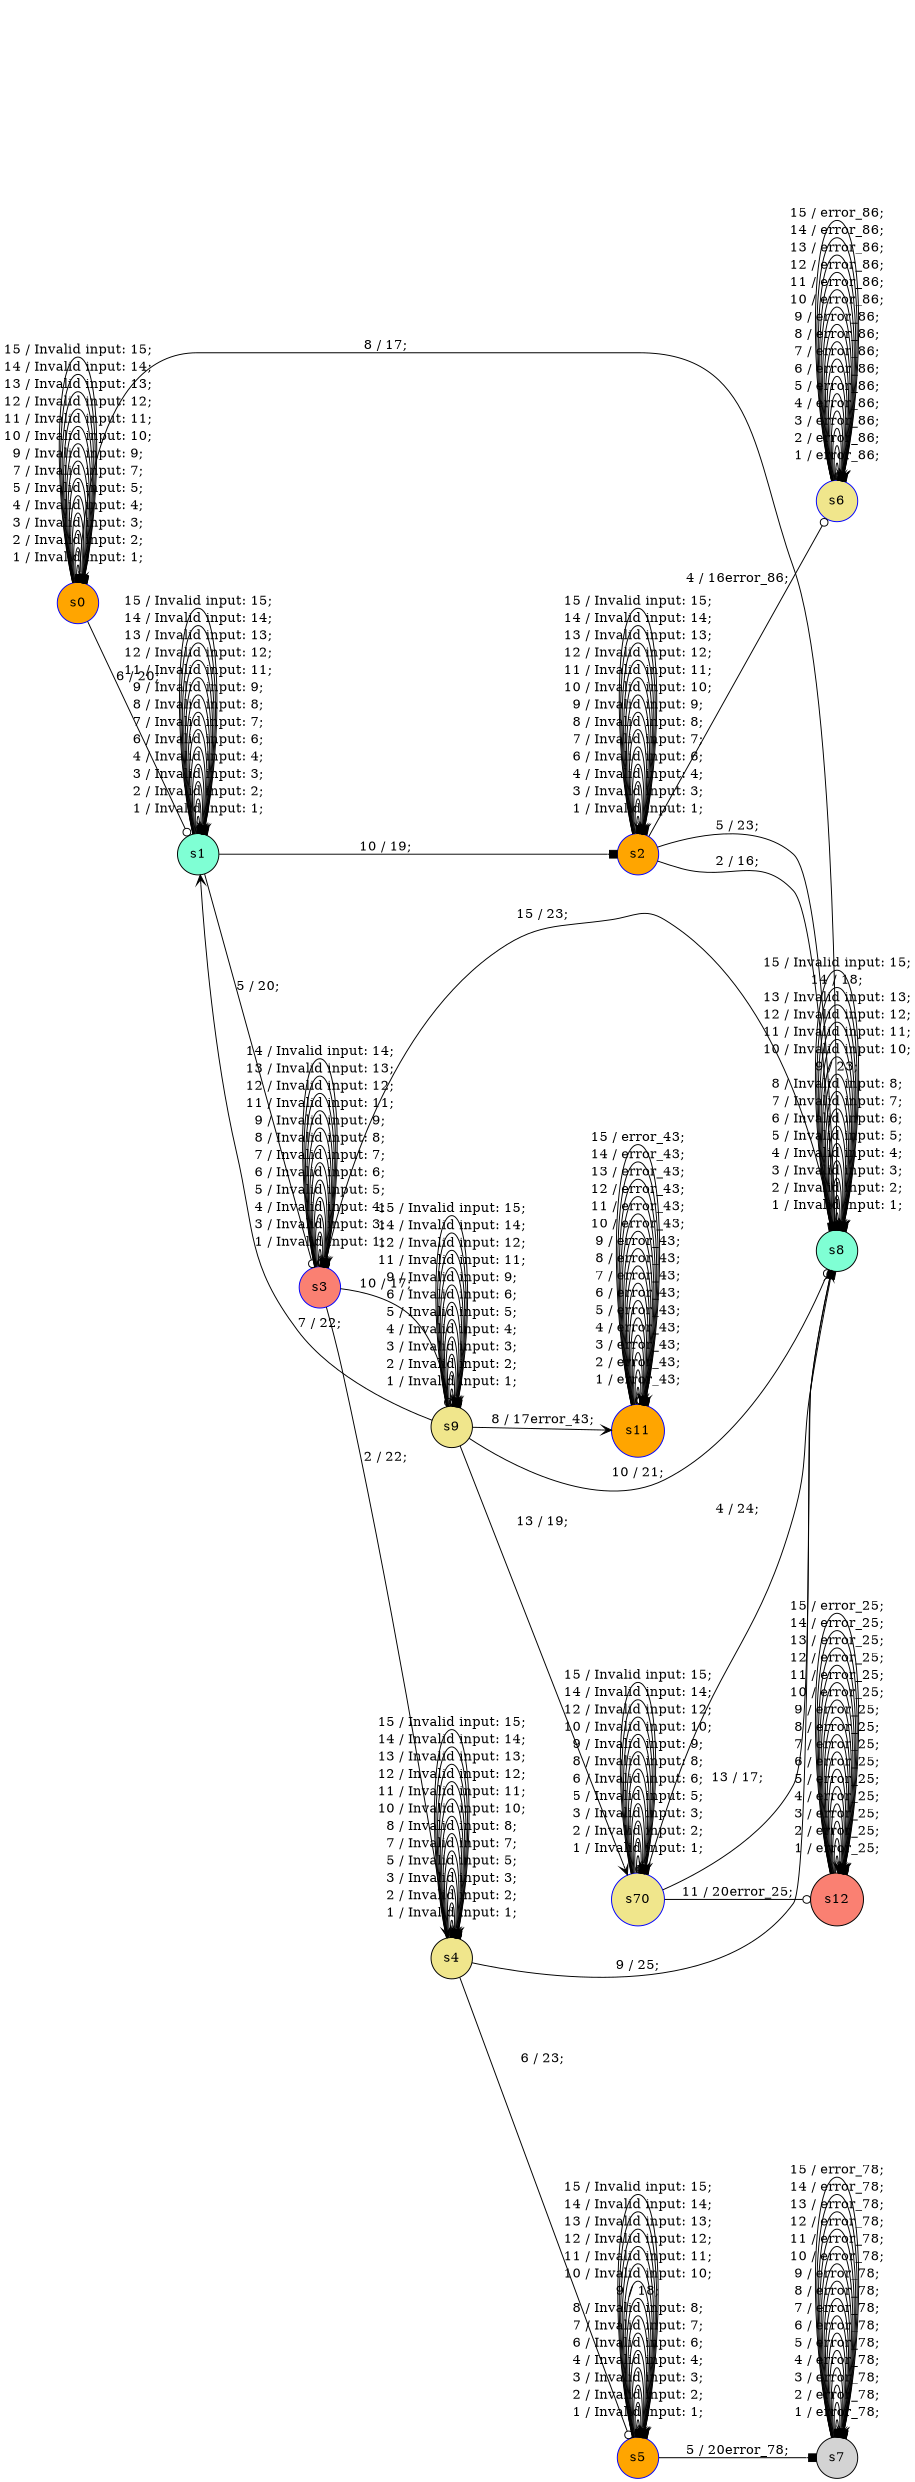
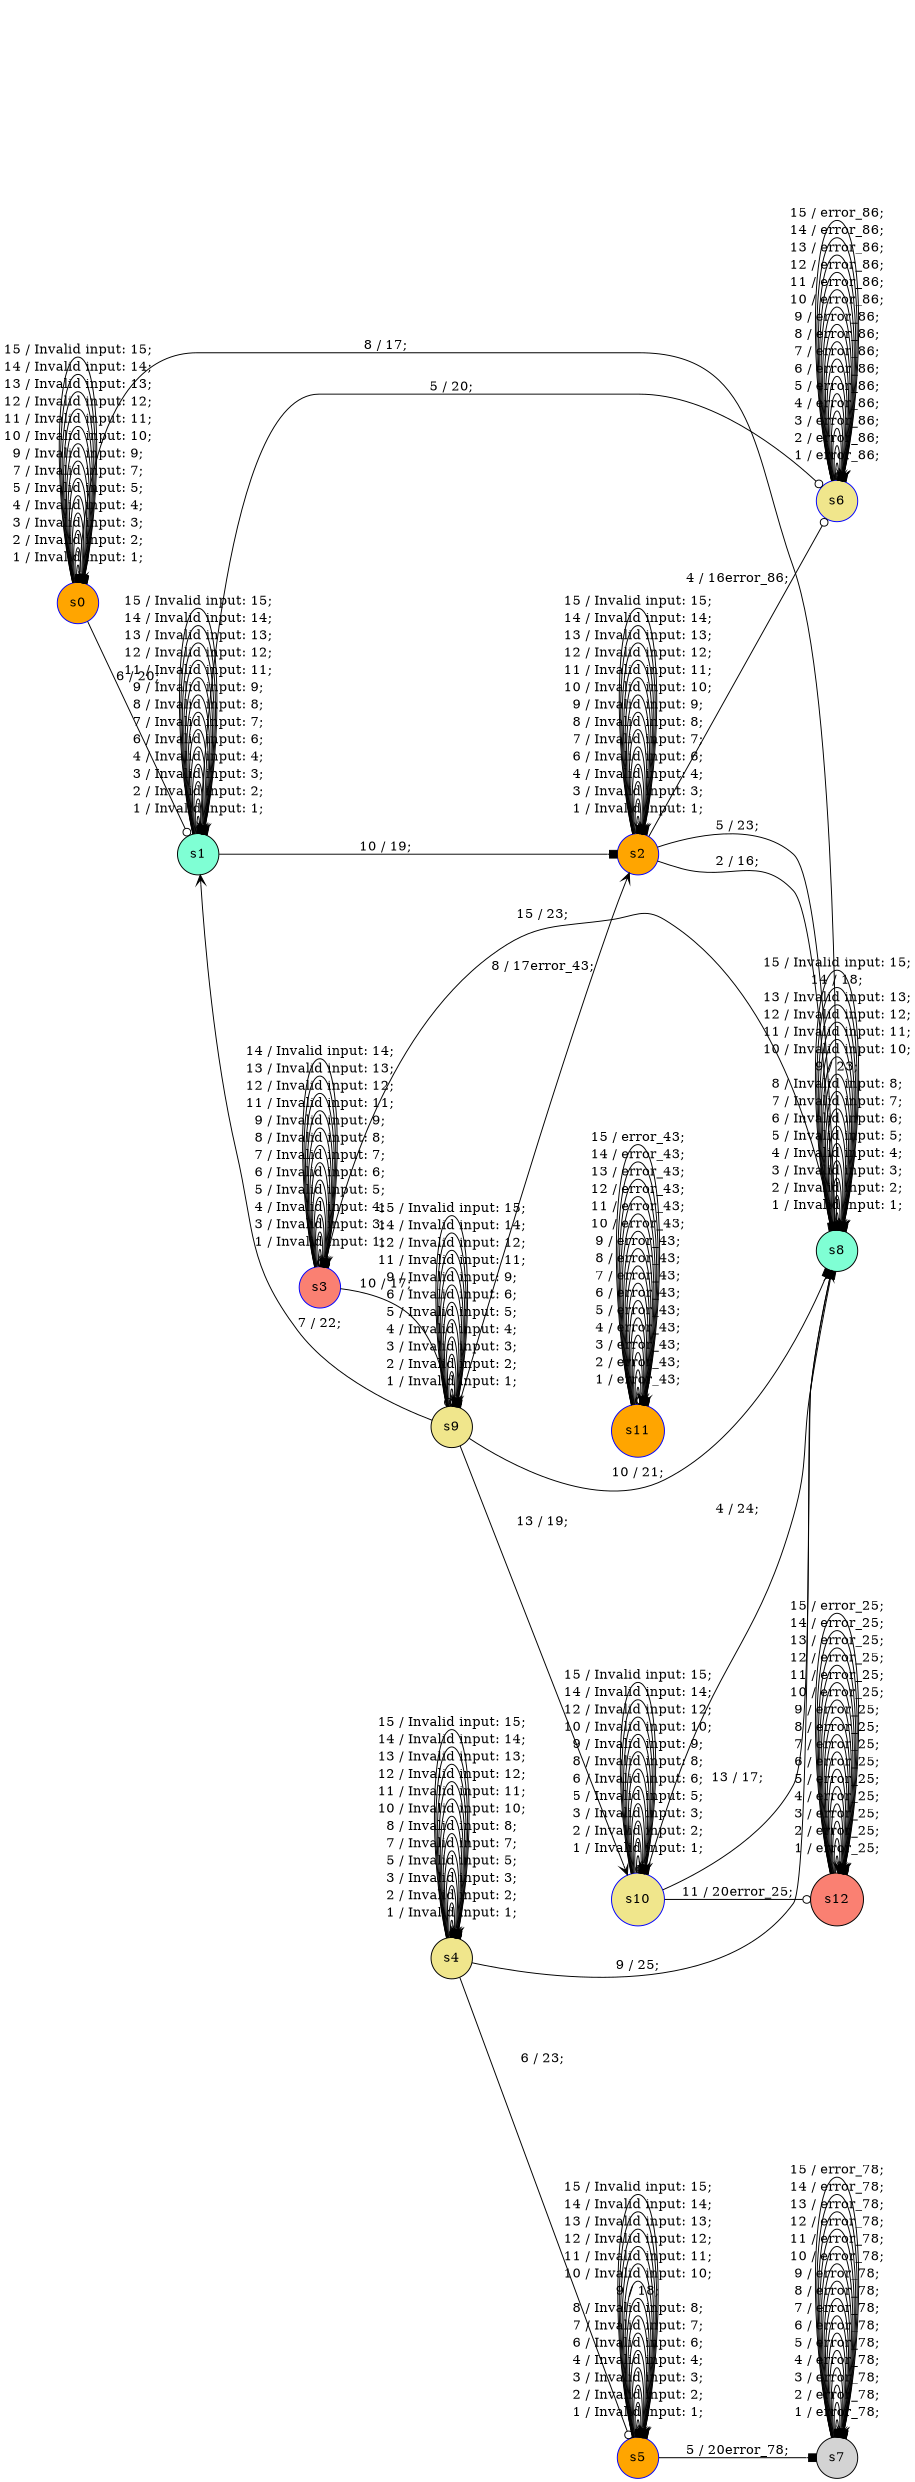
  digraph {
    rankdir=LR
    node [color=blue fillcolor=orange shape=circle style=filled]
    edge [arrowhead=vee]
    n1 [label=s0]
    n2 [color=black fillcolor=aquamarine label=s1]
    n3 [color=black fillcolor=aquamarine label=s8]
    n4 [label=s2]
    n5 [fillcolor=salmon label=s3]
    n6 [fillcolor=khaki label=s6]
    n7 [color=black fillcolor=khaki label=s4]
    n8 [color=black fillcolor=khaki label=s9]
    n9 [label=s5]
-   n10 [fillcolor=khaki label=s70]
+   n10 [fillcolor=khaki label=s10]
    n11 [label=s11]
    n12 [color=black fillcolor=lightgrey label=s7]
    n13 [color=black fillcolor=salmon label=s12]
    n1 -> n1 [arrowhead=box label="1 / Invalid input: 1;"]
    n1 -> n1 [arrowhead=box label="2 / Invalid input: 2;"]
    n1 -> n1 [arrowhead=box label="3 / Invalid input: 3;"]
    n1 -> n1 [arrowhead=box label="4 / Invalid input: 4;"]
    n1 -> n1 [label="5 / Invalid input: 5;"]
    n1 -> n1 [arrowhead=box label="7 / Invalid input: 7;"]
    n1 -> n1 [arrowhead=odot label="9 / Invalid input: 9;"]
    n1 -> n1 [arrowhead=box label="10 / Invalid input: 10;"]
    n1 -> n1 [arrowhead=box label="11 / Invalid input: 11;"]
    n1 -> n1 [arrowhead=box label="12 / Invalid input: 12;"]
    n1 -> n1 [arrowhead=odot label="13 / Invalid input: 13;"]
    n1 -> n1 [arrowhead=odot label="14 / Invalid input: 14;"]
    n1 -> n1 [arrowhead=box label="15 / Invalid input: 15;"]
    n1 -> n2 [arrowhead=odot label="6 / 20;"]
    n1 -> n3 [arrowhead=box label="8 / 17;"]
    n2 -> n2 [arrowhead=odot label="1 / Invalid input: 1;"]
    n2 -> n2 [arrowhead=box label="2 / Invalid input: 2;"]
    n2 -> n2 [label="3 / Invalid input: 3;"]
    n2 -> n2 [label="4 / Invalid input: 4;"]
    n2 -> n2 [arrowhead=box label="6 / Invalid input: 6;"]
    n2 -> n2 [arrowhead=box label="7 / Invalid input: 7;"]
    n2 -> n2 [label="8 / Invalid input: 8;"]
    n2 -> n2 [arrowhead=odot label="9 / Invalid input: 9;"]
    n2 -> n2 [arrowhead=box label="11 / Invalid input: 11;"]
    n2 -> n2 [arrowhead=box label="12 / Invalid input: 12;"]
    n2 -> n2 [label="13 / Invalid input: 13;"]
    n2 -> n2 [label="14 / Invalid input: 14;"]
    n2 -> n2 [arrowhead=box label="15 / Invalid input: 15;"]
    n2 -> n4 [arrowhead=box label="10 / 19;"]
-   n2 -> n5 [arrowhead=odot label="5 / 20;"]
+   n2 -> n6 [arrowhead=odot label="5 / 20;"]
    n3 -> n3 [arrowhead=box label="1 / Invalid input: 1;"]
    n3 -> n3 [arrowhead=box label="2 / Invalid input: 2;"]
    n3 -> n3 [label="3 / Invalid input: 3;"]
    n3 -> n3 [label="4 / Invalid input: 4;"]
    n3 -> n3 [arrowhead=odot label="5 / Invalid input: 5;"]
    n3 -> n3 [arrowhead=box label="6 / Invalid input: 6;"]
    n3 -> n3 [label="7 / Invalid input: 7;"]
    n3 -> n3 [label="8 / Invalid input: 8;"]
    n3 -> n3 [arrowhead=box label="9 / 23;"]
    n3 -> n3 [arrowhead=box label="10 / Invalid input: 10;"]
    n3 -> n3 [label="11 / Invalid input: 11;"]
    n3 -> n3 [label="12 / Invalid input: 12;"]
    n3 -> n3 [label="13 / Invalid input: 13;"]
    n3 -> n3 [arrowhead=odot label="14 / 18;"]
    n3 -> n3 [arrowhead=box label="15 / Invalid input: 15;"]
    n4 -> n3 [arrowhead=odot label="2 / 16;"]
    n4 -> n3 [arrowhead=box label="5 / 23;"]
    n4 -> n4 [label="1 / Invalid input: 1;"]
    n4 -> n4 [arrowhead=box label="3 / Invalid input: 3;"]
    n4 -> n4 [arrowhead=box label="4 / Invalid input: 4;"]
    n4 -> n4 [label="6 / Invalid input: 6;"]
    n4 -> n4 [arrowhead=box label="7 / Invalid input: 7;"]
    n4 -> n4 [arrowhead=odot label="8 / Invalid input: 8;"]
    n4 -> n4 [label="9 / Invalid input: 9;"]
    n4 -> n4 [arrowhead=odot label="10 / Invalid input: 10;"]
    n4 -> n4 [arrowhead=odot label="11 / Invalid input: 11;"]
    n4 -> n4 [arrowhead=odot label="12 / Invalid input: 12;"]
    n4 -> n4 [label="13 / Invalid input: 13;"]
    n4 -> n4 [label="14 / Invalid input: 14;"]
    n4 -> n4 [arrowhead=box label="15 / Invalid input: 15;"]
    n4 -> n6 [arrowhead=odot label="4 / 16error_86;"]
    n5 -> n3 [arrowhead=box label="15 / 23;"]
    n5 -> n5 [arrowhead=odot label="1 / Invalid input: 1;"]
    n5 -> n5 [arrowhead=odot label="3 / Invalid input: 3;"]
    n5 -> n5 [label="4 / Invalid input: 4;"]
    n5 -> n5 [arrowhead=box label="5 / Invalid input: 5;"]
    n5 -> n5 [label="6 / Invalid input: 6;"]
    n5 -> n5 [arrowhead=box label="7 / Invalid input: 7;"]
    n5 -> n5 [arrowhead=odot label="8 / Invalid input: 8;"]
    n5 -> n5 [label="9 / Invalid input: 9;"]
    n5 -> n5 [arrowhead=box label="11 / Invalid input: 11;"]
    n5 -> n5 [arrowhead=odot label="12 / Invalid input: 12;"]
    n5 -> n5 [arrowhead=odot label="13 / Invalid input: 13;"]
    n5 -> n5 [label="14 / Invalid input: 14;"]
-   n5 -> n7 [label="2 / 22;"]
    n5 -> n8 [arrowhead=odot label="10 / 17;"]
    n6 -> n6 [arrowhead=odot label="1 / error_86;"]
    n6 -> n6 [arrowhead=odot label="2 / error_86;"]
    n6 -> n6 [arrowhead=odot label="3 / error_86;"]
    n6 -> n6 [label="4 / error_86;"]
    n6 -> n6 [arrowhead=box label="5 / error_86;"]
    n6 -> n6 [arrowhead=odot label="6 / error_86;"]
    n6 -> n6 [arrowhead=odot label="7 / error_86;"]
    n6 -> n6 [arrowhead=odot label="8 / error_86;"]
    n6 -> n6 [arrowhead=box label="9 / error_86;"]
    n6 -> n6 [label="10 / error_86;"]
    n6 -> n6 [arrowhead=odot label="11 / error_86;"]
    n6 -> n6 [label="12 / error_86;"]
    n6 -> n6 [arrowhead=box label="13 / error_86;"]
    n6 -> n6 [label="14 / error_86;"]
    n6 -> n6 [label="15 / error_86;"]
    n7 -> n3 [label="9 / 25;"]
    n7 -> n7 [arrowhead=odot label="1 / Invalid input: 1;"]
    n7 -> n7 [arrowhead=box label="2 / Invalid input: 2;"]
    n7 -> n7 [label="3 / Invalid input: 3;"]
    n7 -> n7 [label="5 / Invalid input: 5;"]
    n7 -> n7 [arrowhead=box label="7 / Invalid input: 7;"]
    n7 -> n7 [arrowhead=odot label="8 / Invalid input: 8;"]
    n7 -> n7 [label="10 / Invalid input: 10;"]
    n7 -> n7 [arrowhead=box label="11 / Invalid input: 11;"]
    n7 -> n7 [label="12 / Invalid input: 12;"]
    n7 -> n7 [arrowhead=box label="13 / Invalid input: 13;"]
    n7 -> n7 [arrowhead=odot label="14 / Invalid input: 14;"]
    n7 -> n7 [arrowhead=odot label="15 / Invalid input: 15;"]
    n7 -> n9 [arrowhead=odot label="6 / 23;"]
    n8 -> n2 [label="7 / 22;"]
-   n8 -> n3 [arrowhead=odot label="10 / 21;"]
+   n8 -> n3 [arrowhead=box label="10 / 21;"]
    n8 -> n8 [arrowhead=odot label="1 / Invalid input: 1;"]
    n8 -> n8 [arrowhead=odot label="2 / Invalid input: 2;"]
    n8 -> n8 [label="3 / Invalid input: 3;"]
    n8 -> n8 [label="4 / Invalid input: 4;"]
    n8 -> n8 [arrowhead=box label="5 / Invalid input: 5;"]
    n8 -> n8 [label="6 / Invalid input: 6;"]
    n8 -> n8 [arrowhead=box label="9 / Invalid input: 9;"]
    n8 -> n8 [label="11 / Invalid input: 11;"]
    n8 -> n8 [arrowhead=odot label="12 / Invalid input: 12;"]
    n8 -> n8 [arrowhead=odot label="14 / Invalid input: 14;"]
    n8 -> n8 [arrowhead=box label="15 / Invalid input: 15;"]
    n8 -> n10 [label="13 / 19;"]
-   n8 -> n11 [label="8 / 17error_43;"]
+   n8 -> n4 [label="8 / 17error_43;"]
    n9 -> n9 [arrowhead=box label="1 / Invalid input: 1;"]
    n9 -> n9 [arrowhead=box label="2 / Invalid input: 2;"]
    n9 -> n9 [label="3 / Invalid input: 3;"]
    n9 -> n9 [arrowhead=box label="4 / Invalid input: 4;"]
    n9 -> n9 [label="6 / Invalid input: 6;"]
    n9 -> n9 [label="7 / Invalid input: 7;"]
    n9 -> n9 [label="8 / Invalid input: 8;"]
    n9 -> n9 [arrowhead=odot label="9 / 18;"]
    n9 -> n9 [label="10 / Invalid input: 10;"]
    n9 -> n9 [label="11 / Invalid input: 11;"]
    n9 -> n9 [arrowhead=odot label="12 / Invalid input: 12;"]
    n9 -> n9 [arrowhead=box label="13 / Invalid input: 13;"]
    n9 -> n9 [arrowhead=box label="14 / Invalid input: 14;"]
    n9 -> n9 [label="15 / Invalid input: 15;"]
    n9 -> n12 [arrowhead=box label="5 / 20error_78;"]
    n10 -> n3 [arrowhead=box label="4 / 24;"]
    n10 -> n3 [arrowhead=odot label="13 / 17;"]
    n10 -> n10 [arrowhead=odot label="1 / Invalid input: 1;"]
    n10 -> n10 [arrowhead=odot label="2 / Invalid input: 2;"]
    n10 -> n10 [arrowhead=odot label="3 / Invalid input: 3;"]
    n10 -> n10 [arrowhead=box label="5 / Invalid input: 5;"]
    n10 -> n10 [label="6 / Invalid input: 6;"]
    n10 -> n10 [label="8 / Invalid input: 8;"]
    n10 -> n10 [arrowhead=odot label="9 / Invalid input: 9;"]
    n10 -> n10 [arrowhead=box label="10 / Invalid input: 10;"]
    n10 -> n10 [arrowhead=box label="12 / Invalid input: 12;"]
    n10 -> n10 [label="14 / Invalid input: 14;"]
    n10 -> n10 [label="15 / Invalid input: 15;"]
    n10 -> n13 [arrowhead=odot label="11 / 20error_25;"]
    n11 -> n11 [arrowhead=odot label="1 / error_43;"]
    n11 -> n11 [arrowhead=odot label="2 / error_43;"]
    n11 -> n11 [label="3 / error_43;"]
    n11 -> n11 [label="4 / error_43;"]
    n11 -> n11 [label="5 / error_43;"]
    n11 -> n11 [arrowhead=odot label="6 / error_43;"]
    n11 -> n11 [arrowhead=box label="7 / error_43;"]
    n11 -> n11 [arrowhead=odot label="8 / error_43;"]
    n11 -> n11 [arrowhead=odot label="9 / error_43;"]
    n11 -> n11 [arrowhead=odot label="10 / error_43;"]
    n11 -> n11 [arrowhead=odot label="11 / error_43;"]
    n11 -> n11 [arrowhead=odot label="12 / error_43;"]
    n11 -> n11 [arrowhead=odot label="13 / error_43;"]
    n11 -> n11 [arrowhead=box label="14 / error_43;"]
    n11 -> n11 [label="15 / error_43;"]
    n12 -> n12 [arrowhead=box label="1 / error_78;"]
    n12 -> n12 [arrowhead=box label="2 / error_78;"]
    n12 -> n12 [arrowhead=box label="3 / error_78;"]
    n12 -> n12 [label="4 / error_78;"]
    n12 -> n12 [arrowhead=box label="5 / error_78;"]
    n12 -> n12 [arrowhead=box label="6 / error_78;"]
    n12 -> n12 [arrowhead=odot label="7 / error_78;"]
    n12 -> n12 [label="8 / error_78;"]
    n12 -> n12 [arrowhead=odot label="9 / error_78;"]
    n12 -> n12 [label="10 / error_78;"]
    n12 -> n12 [arrowhead=box label="11 / error_78;"]
    n12 -> n12 [arrowhead=odot label="12 / error_78;"]
    n12 -> n12 [arrowhead=box label="13 / error_78;"]
    n12 -> n12 [arrowhead=box label="14 / error_78;"]
    n12 -> n12 [arrowhead=box label="15 / error_78;"]
    n13 -> n13 [label="1 / error_25;"]
    n13 -> n13 [label="2 / error_25;"]
    n13 -> n13 [arrowhead=odot label="3 / error_25;"]
    n13 -> n13 [label="4 / error_25;"]
    n13 -> n13 [arrowhead=box label="5 / error_25;"]
    n13 -> n13 [label="6 / error_25;"]
    n13 -> n13 [arrowhead=odot label="7 / error_25;"]
    n13 -> n13 [label="8 / error_25;"]
    n13 -> n13 [arrowhead=odot label="9 / error_25;"]
    n13 -> n13 [label="10 / error_25;"]
    n13 -> n13 [label="11 / error_25;"]
    n13 -> n13 [label="12 / error_25;"]
    n13 -> n13 [label="13 / error_25;"]
    n13 -> n13 [arrowhead=box label="14 / error_25;"]
    n13 -> n13 [arrowhead=odot label="15 / error_25;"]
  }
